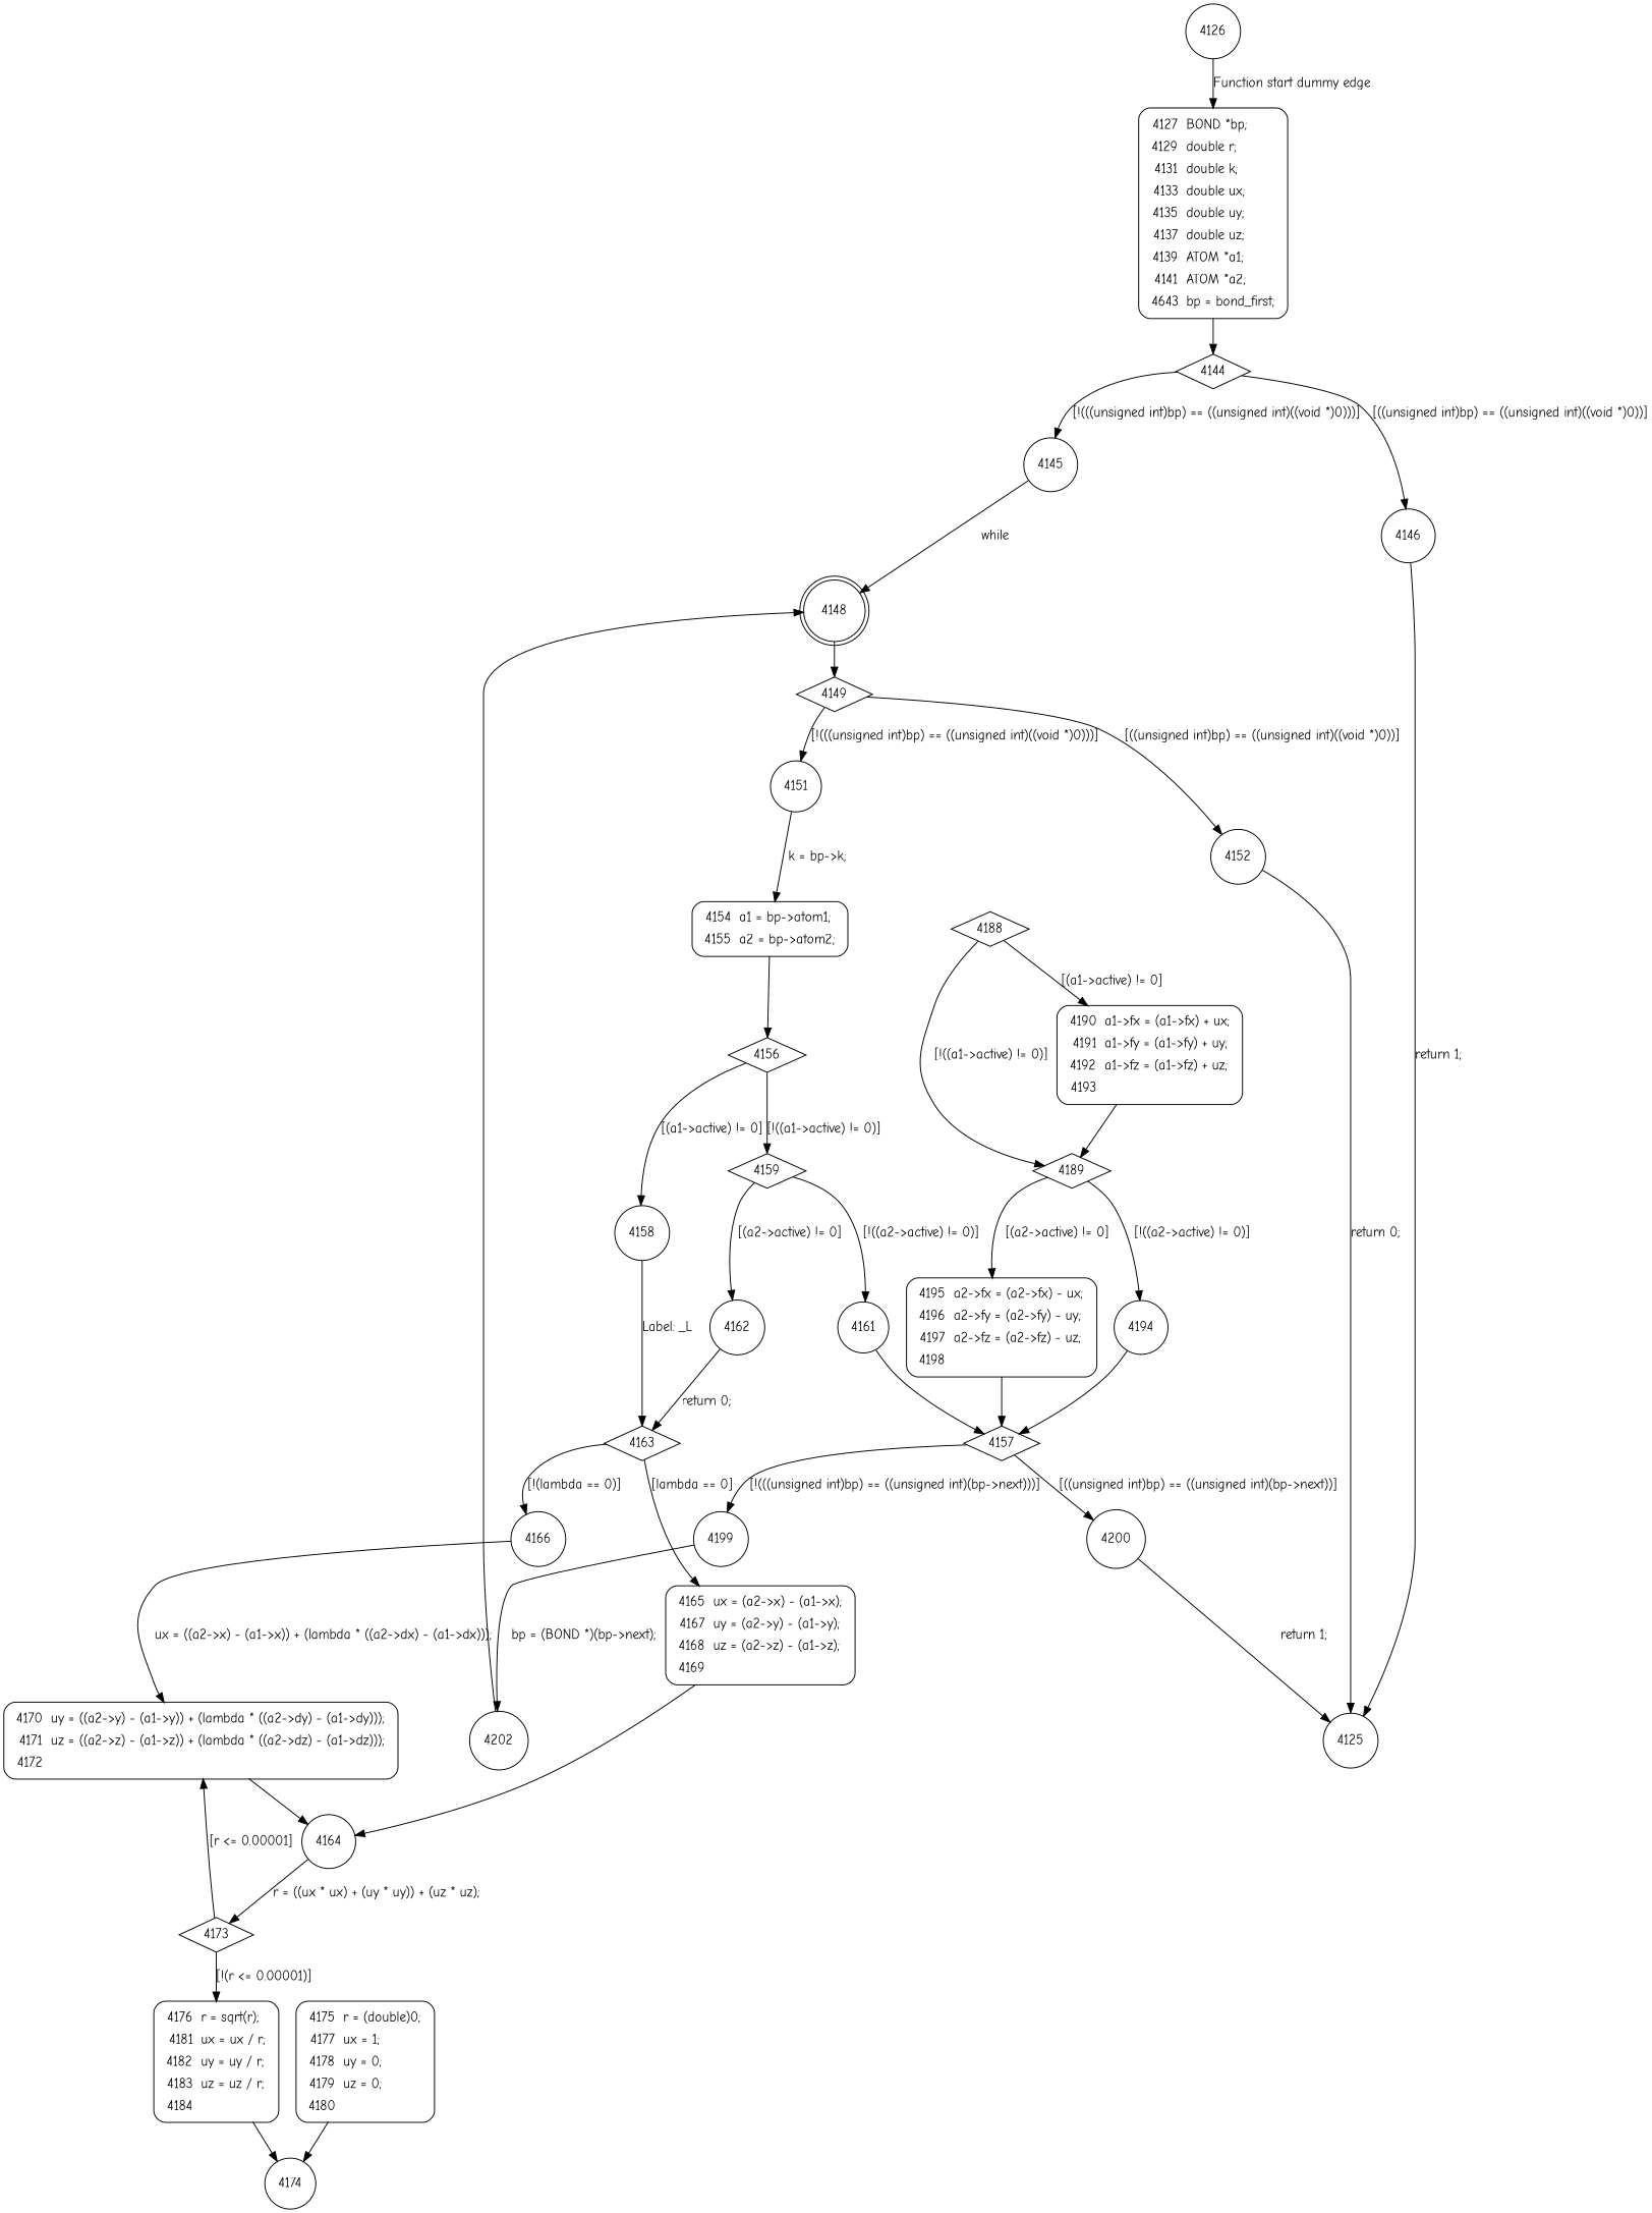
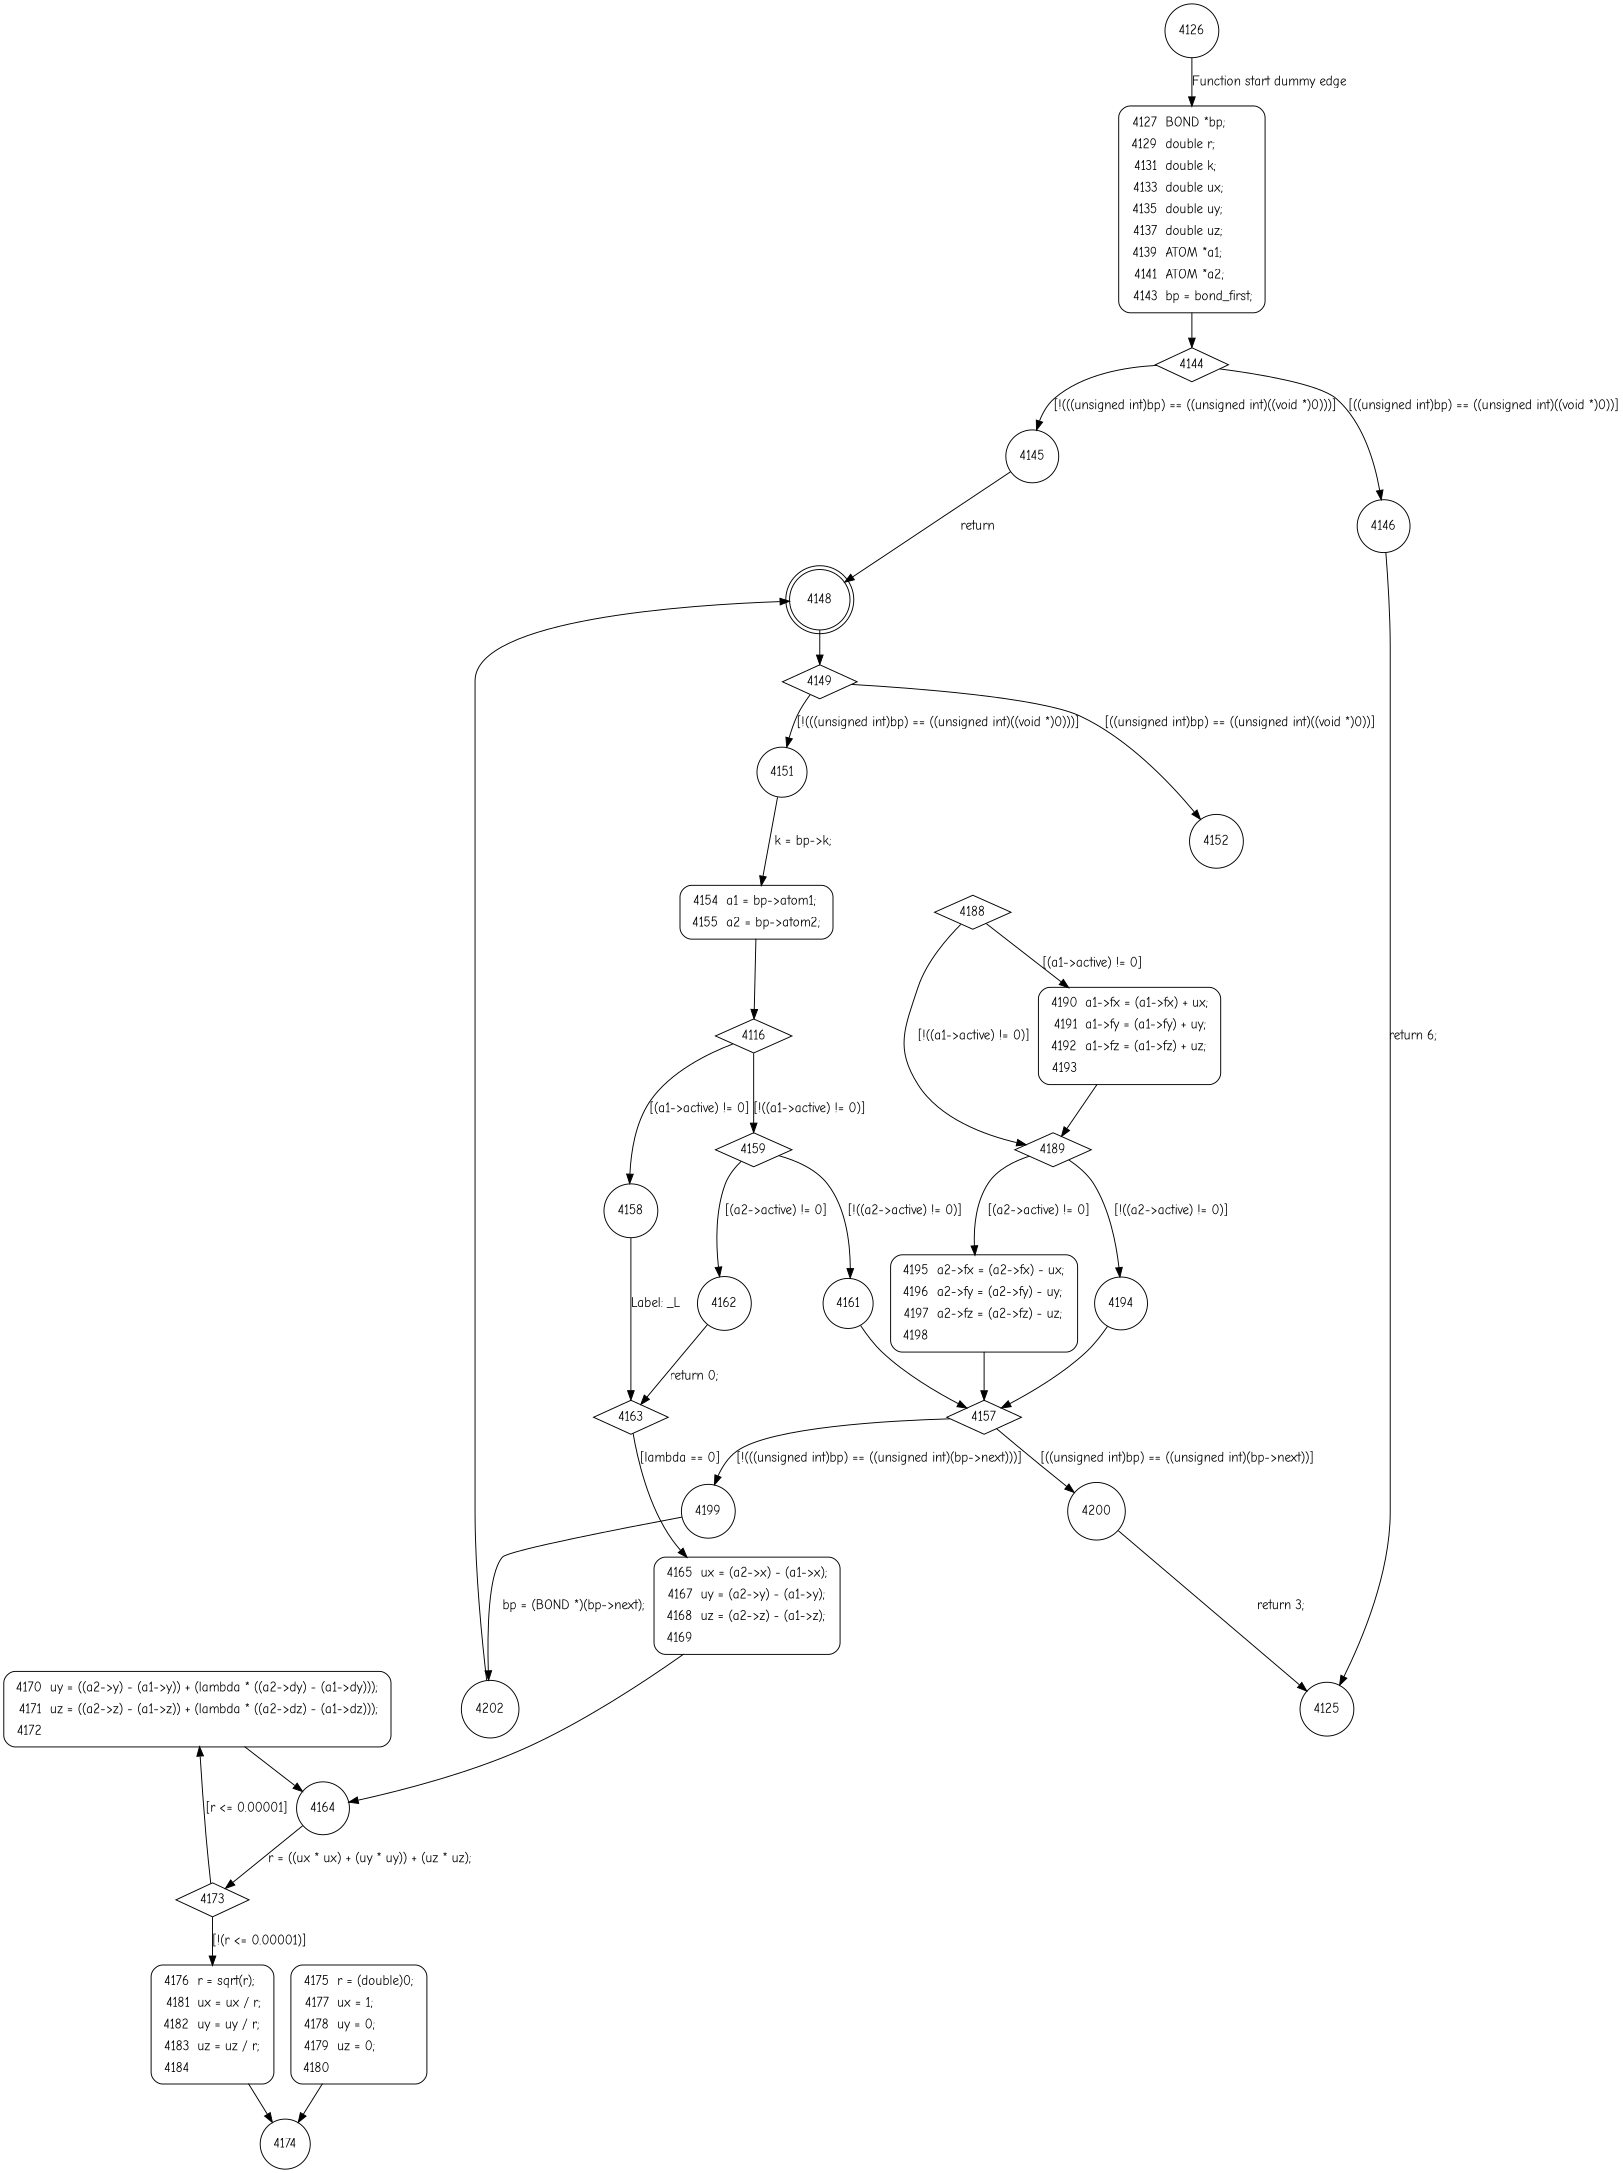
  digraph {
    fontname="Comic Neue"
    node [fontname="Comic Neue" shape=circle]
    edge [fontname="Comic Neue"]
-   n1 [fillcolor=white label=<<table border="0" cellborder="0" cellpadding="3" bgcolor="white"><tr><td align="right">4127</td><td align="left">BOND *bp;</td></tr><tr><td align="right">4129</td><td align="left">double r;</td></tr><tr><td align="right">4131</td><td align="left">double k;</td></tr><tr><td align="right">4133</td><td align="left">double ux;</td></tr><tr><td align="right">4135</td><td align="left">double uy;</td></tr><tr><td align="right">4137</td><td align="left">double uz;</td></tr><tr><td align="right">4139</td><td align="left">ATOM *a1;</td></tr><tr><td align="right">4141</td><td align="left">ATOM *a2;</td></tr><tr><td align="right">4643</td><td align="left">bp = bond_first;</td></tr></table>> penwidth=1 shape=Mrecord style="filled,bold"]
+   n1 [fillcolor=white label=<<table border="0" cellborder="0" cellpadding="3" bgcolor="white"><tr><td align="right">4127</td><td align="left">BOND *bp;</td></tr><tr><td align="right">4129</td><td align="left">double r;</td></tr><tr><td align="right">4131</td><td align="left">double k;</td></tr><tr><td align="right">4133</td><td align="left">double ux;</td></tr><tr><td align="right">4135</td><td align="left">double uy;</td></tr><tr><td align="right">4137</td><td align="left">double uz;</td></tr><tr><td align="right">4139</td><td align="left">ATOM *a1;</td></tr><tr><td align="right">4141</td><td align="left">ATOM *a2;</td></tr><tr><td align="right">4143</td><td align="left">bp = bond_first;</td></tr></table>> penwidth=1 shape=Mrecord style="filled,bold"]
    4126
    4144 [shape=diamond]
    4145
    4146
    4148 [shape=doublecircle]
    4125
    4149 [shape=diamond]
    4151
    4152
    n11 [fillcolor=white label=<<table border="0" cellborder="0" cellpadding="3" bgcolor="white"><tr><td align="right">4154</td><td align="left">a1 = bp-&gt;atom1;</td></tr><tr><td align="right">4155</td><td align="left">a2 = bp-&gt;atom2;</td></tr></table>> penwidth=1 shape=Mrecord style="filled,bold"]
-   4156 [shape=diamond]
+   4156 [shape=diamond label=4116]
    4159 [shape=diamond]
    4158
    4161
    4162
    4163 [shape=diamond]
    4157 [shape=diamond]
-   4166
    n20 [fillcolor=white label=<<table border="0" cellborder="0" cellpadding="3" bgcolor="white"><tr><td align="right">4165</td><td align="left">ux = (a2-&gt;x) - (a1-&gt;x);</td></tr><tr><td align="right">4167</td><td align="left">uy = (a2-&gt;y) - (a1-&gt;y);</td></tr><tr><td align="right">4168</td><td align="left">uz = (a2-&gt;z) - (a1-&gt;z);</td></tr><tr><td align="right">4169</td><td align="left"></td></tr></table>> penwidth=1 shape=Mrecord style="filled,bold"]
    n21 [fillcolor=white label=<<table border="0" cellborder="0" cellpadding="3" bgcolor="white"><tr><td align="right">4170</td><td align="left">uy = ((a2-&gt;y) - (a1-&gt;y)) + (lambda * ((a2-&gt;dy) - (a1-&gt;dy)));</td></tr><tr><td align="right">4171</td><td align="left">uz = ((a2-&gt;z) - (a1-&gt;z)) + (lambda * ((a2-&gt;dz) - (a1-&gt;dz)));</td></tr><tr><td align="right">4172</td><td align="left"></td></tr></table>> penwidth=1 shape=Mrecord style="filled,bold"]
    4164
    4173 [shape=diamond]
    n24 [fillcolor=white label=<<table border="0" cellborder="0" cellpadding="3" bgcolor="white"><tr><td align="right">4176</td><td align="left">r = sqrt(r);</td></tr><tr><td align="right">4181</td><td align="left">ux = ux / r;</td></tr><tr><td align="right">4182</td><td align="left">uy = uy / r;</td></tr><tr><td align="right">4183</td><td align="left">uz = uz / r;</td></tr><tr><td align="right">4184</td><td align="left"></td></tr></table>> penwidth=1 shape=Mrecord style="filled,bold"]
    4174
    n26 [fillcolor=white label=<<table border="0" cellborder="0" cellpadding="3" bgcolor="white"><tr><td align="right">4175</td><td align="left">r = (double)0;</td></tr><tr><td align="right">4177</td><td align="left">ux = 1;</td></tr><tr><td align="right">4178</td><td align="left">uy = 0;</td></tr><tr><td align="right">4179</td><td align="left">uz = 0;</td></tr><tr><td align="right">4180</td><td align="left"></td></tr></table>> penwidth=1 shape=Mrecord style="filled,bold"]
    4188 [shape=diamond]
    4189 [shape=diamond]
    n29 [fillcolor=white label=<<table border="0" cellborder="0" cellpadding="3" bgcolor="white"><tr><td align="right">4190</td><td align="left">a1-&gt;fx = (a1-&gt;fx) + ux;</td></tr><tr><td align="right">4191</td><td align="left">a1-&gt;fy = (a1-&gt;fy) + uy;</td></tr><tr><td align="right">4192</td><td align="left">a1-&gt;fz = (a1-&gt;fz) + uz;</td></tr><tr><td align="right">4193</td><td align="left"></td></tr></table>> penwidth=1 shape=Mrecord style="filled,bold"]
    4194
    n31 [fillcolor=white label=<<table border="0" cellborder="0" cellpadding="3" bgcolor="white"><tr><td align="right">4195</td><td align="left">a2-&gt;fx = (a2-&gt;fx) - ux;</td></tr><tr><td align="right">4196</td><td align="left">a2-&gt;fy = (a2-&gt;fy) - uy;</td></tr><tr><td align="right">4197</td><td align="left">a2-&gt;fz = (a2-&gt;fz) - uz;</td></tr><tr><td align="right">4198</td><td align="left"></td></tr></table>> penwidth=1 shape=Mrecord style="filled,bold"]
    4199
    4200
    4202
    n1 -> 4144
    4126 -> n1 [label="Function start dummy edge"]
    4144 -> 4145 [label="[!(((unsigned int)bp) == ((unsigned int)((void *)0)))]"]
    4144 -> 4146 [label="[((unsigned int)bp) == ((unsigned int)((void *)0))]"]
-   4145 -> 4148 [label=while]
-   4146 -> 4125 [label="return 1;"]
+   4145 -> 4148 [label=return]
+   4146 -> 4125 [label="return 6;"]
    4148 -> 4149
    4149 -> 4151 [label="[!(((unsigned int)bp) == ((unsigned int)((void *)0)))]"]
    4149 -> 4152 [label="[((unsigned int)bp) == ((unsigned int)((void *)0))]"]
    4151 -> n11 [label="k = bp->k;"]
-   4152 -> 4125 [label="return 0;"]
    n11 -> 4156
    4156 -> 4159 [label="[!((a1->active) != 0)]"]
    4156 -> 4158 [label="[(a1->active) != 0]"]
    4159 -> 4161 [label="[!((a2->active) != 0)]"]
    4159 -> 4162 [label="[(a2->active) != 0]"]
    4158 -> 4163 [label="Label: _L"]
    4161 -> 4157
    4162 -> 4163 [label="return 0;"]
-   4163 -> 4166 [label="[!(lambda == 0)]"]
    4163 -> n20 [label="[lambda == 0]"]
    4157 -> 4199 [label="[!(((unsigned int)bp) == ((unsigned int)(bp->next)))]"]
    4157 -> 4200 [label="[((unsigned int)bp) == ((unsigned int)(bp->next))]"]
-   4166 -> n21 [label="ux = ((a2->x) - (a1->x)) + (lambda * ((a2->dx) - (a1->dx)));"]
    n20 -> 4164
    n21 -> 4164
    4164 -> 4173 [label="r = ((ux * ux) + (uy * uy)) + (uz * uz);"]
    4173 -> n21 [label="[r <= 0.00001]"]
    4173 -> n24 [label="[!(r <= 0.00001)]"]
    n24 -> 4174
    n26 -> 4174
    4188 -> 4189 [label="[!((a1->active) != 0)]"]
    4188 -> n29 [label="[(a1->active) != 0]"]
    4189 -> 4194 [label="[!((a2->active) != 0)]"]
    4189 -> n31 [label="[(a2->active) != 0]"]
    n29 -> 4189
    4194 -> 4157
    n31 -> 4157
    4199 -> 4202 [label="bp = (BOND *)(bp->next);"]
-   4200 -> 4125 [label="return 1;"]
+   4200 -> 4125 [label="return 3;"]
    4202 -> 4148
  }
